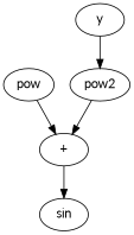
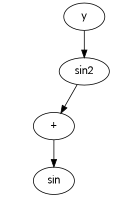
  digraph {
    fontname=Lato
    node [fontname=Lato]
    edge [fontname=Lato]
-   n1 [label=pow]
    n2 [label="+"]
    n3 [label=y]
-   pow2 [labe=pow]
+   pow2 [labe=pow label=sin2]
    n5 [label=sin]
-   n1 -> n2
    n2 -> n5
    n3 -> pow2
    pow2 -> n2
  }
